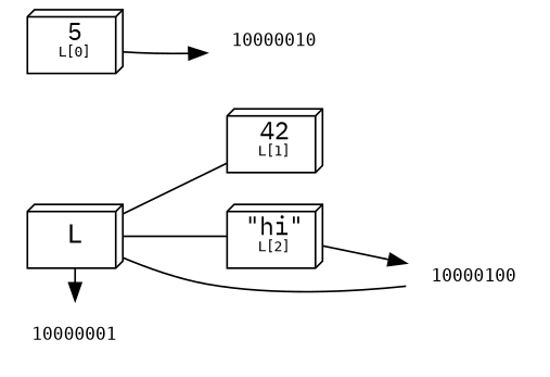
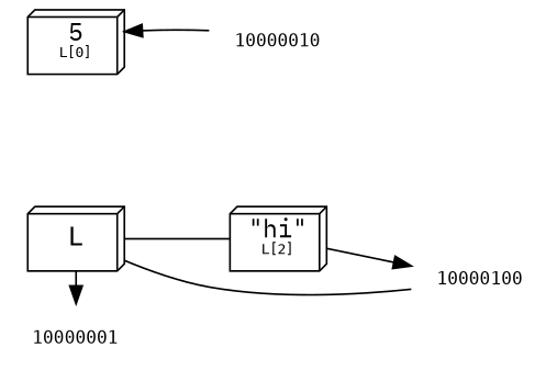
  digraph {
    fontname="IBM Plex Mono"
    rankdir=LR
    node [fontname="IBM Plex Mono" shape=box3d]
    edge [fontname="IBM Plex Mono"]
    n1 [label=<<font face="monospace">L</font>>]
    n2 [label=<<font face="monospace" point-size="10">10000001</font>> margin=0.2 shape=none]
-   n3 [label=<42<br/><font face="monospace" point-size="8">L[1]</font>>]
    n4 [label=<"hi"<br/><font face="monospace" point-size="8">L[2]</font>>]
    n5 [label=<<font face="monospace" point-size="10">10000100</font>> margin=0.2 shape=none]
    n6 [label=<5<br/><font face="monospace" point-size="8">L[0]</font>>]
    n7 [label=<<font face="monospace" point-size="10">10000010</font>> margin=0.2 shape=none]
    subgraph sub_1 {
      rank=same
      n1
      n2
    }
    n1 -> n2
-   n1 -> n3 [arrowhead=none]
    n1 -> n4 [arrowhead=none]
    n1 -> n5 [arrowhead=none]
    n4 -> n5
-   n6 -> n7
+   n7 -> n6
  }
